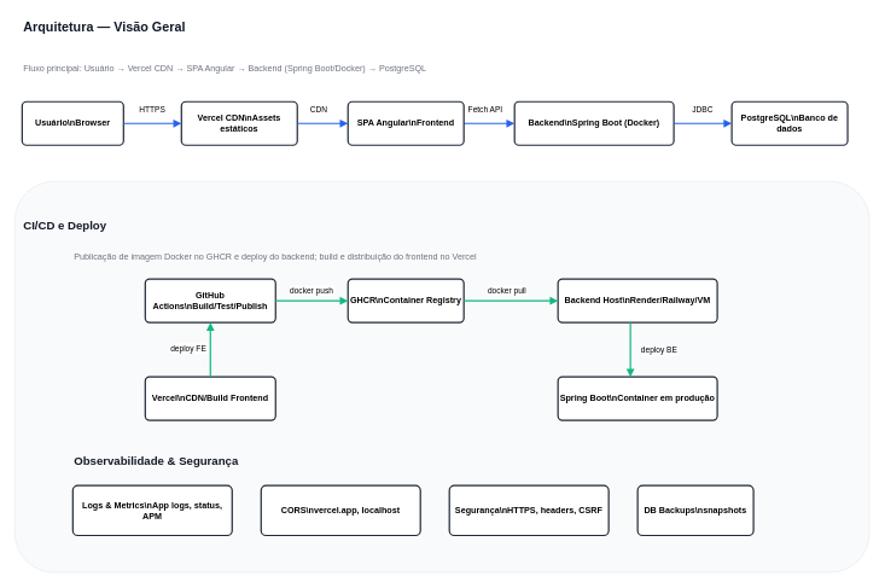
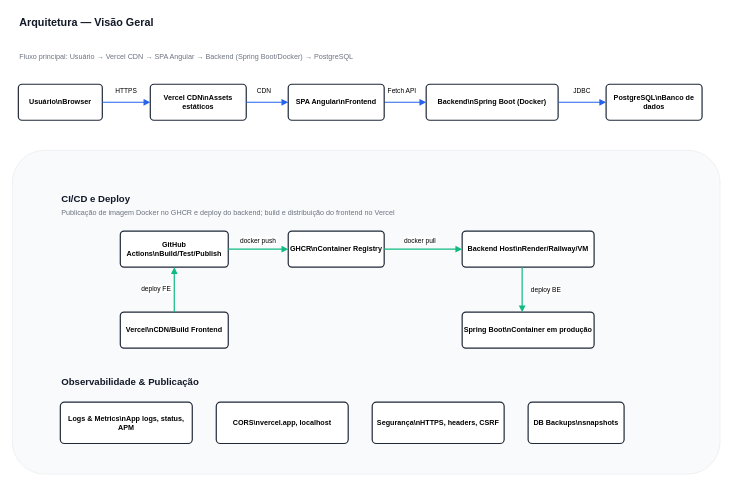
  <mxCell id="0" />
  <mxCell id="1" parent="0" />
  <mxCell id="2" value="Arquitetura — Visão Geral" style="text;html=1;strokeColor=none;fillColor=none;align=left;verticalAlign=top;fontSize=18;fontStyle=1;fontColor=#111827;" parent="1" vertex="1"><mxGeometry x="30" y="20" width="400" height="30" as="geometry" /></mxCell>
  <mxCell id="3" value="Fluxo principal: Usuário → Vercel CDN → SPA Angular → Backend (Spring Boot/Docker) → PostgreSQL" style="text;html=1;strokeColor=none;fillColor=none;align=left;verticalAlign=top;fontSize=12;fontColor=#6B7280;" parent="1" vertex="1"><mxGeometry x="30" y="80" width="960" height="20" as="geometry" /></mxCell>
  <mxCell id="4" value="Usuário\nBrowser" style="rounded=1;whiteSpace=wrap;html=1;fillColor=#FFFFFF;strokeColor=#1F2937;strokeWidth=2;arcSize=10;fontSize=12;fontStyle=1;" parent="1" vertex="1"><mxGeometry x="30" y="140" width="140" height="60" as="geometry" /></mxCell>
  <mxCell id="5" value="Vercel CDN\nAssets estáticos" style="rounded=1;whiteSpace=wrap;html=1;fillColor=#FFFFFF;strokeColor=#1F2937;strokeWidth=2;arcSize=10;fontSize=12;fontStyle=1;" parent="1" vertex="1"><mxGeometry x="250" y="140" width="160" height="60" as="geometry" /></mxCell>
  <mxCell id="6" value="Backend\nSpring Boot (Docker)" style="rounded=1;whiteSpace=wrap;html=1;fillColor=#FFFFFF;strokeColor=#1F2937;strokeWidth=2;arcSize=10;fontSize=12;fontStyle=1;" parent="1" vertex="1"><mxGeometry x="710" y="140" width="220" height="60" as="geometry" /></mxCell>
  <mxCell id="7" value="PostgreSQL\nBanco de dados" style="rounded=1;whiteSpace=wrap;html=1;fillColor=#FFFFFF;strokeColor=#1F2937;strokeWidth=2;arcSize=10;fontSize=12;fontStyle=1;" parent="1" vertex="1"><mxGeometry x="1010" y="140" width="160" height="60" as="geometry" /></mxCell>
  <mxCell id="8" value="HTTPS" style="endArrow=block;endFill=1;strokeColor=#2563EB;strokeWidth=2;fontSize=11;" parent="1" source="4" target="5" edge="1"><mxGeometry y="20" relative="1" as="geometry"><mxPoint as="offset" /></mxGeometry></mxCell>
  <mxCell id="9" value="CDN" style="endArrow=block;endFill=1;strokeColor=#2563EB;strokeWidth=2;fontSize=11;" parent="1" source="5" target="30" edge="1"><mxGeometry x="-0.143" y="20" relative="1" as="geometry"><mxPoint as="offset" /></mxGeometry></mxCell>
  <mxCell id="10" value="Fetch API" style="endArrow=block;endFill=1;strokeColor=#2563EB;strokeWidth=2;fontSize=11;entryX=0;entryY=0.5;entryDx=0;entryDy=0;" parent="1" source="30" target="6" edge="1"><mxGeometry x="-0.143" y="20" relative="1" as="geometry"><mxPoint x="550" y="170" as="sourcePoint" /><mxPoint x="634" y="170" as="targetPoint" /><Array as="points" /><mxPoint as="offset" /></mxGeometry></mxCell>
  <mxCell id="11" value="JDBC" style="endArrow=block;endFill=1;strokeColor=#2563EB;strokeWidth=2;fontSize=11;" parent="1" source="6" target="7" edge="1"><mxGeometry y="20" relative="1" as="geometry"><mxPoint as="offset" /></mxGeometry></mxCell>
  <mxCell id="12" value="" style="rounded=1;whiteSpace=wrap;html=1;fillColor=#F9FAFB;strokeColor=#E5E7EB;strokeWidth=1;arcSize=10;" parent="1" vertex="1"><mxGeometry x="20" y="250" width="1180" height="540" as="geometry" /></mxCell>
- <mxCell id="13" value="CI/CD e Deploy" style="text;html=1;strokeColor=none;fillColor=none;align=left;verticalAlign=top;fontSize=16;fontStyle=1;fontColor=#111827;" parent="1" vertex="1"><mxGeometry x="30" y="295" width="400" height="24" as="geometry" /></mxCell>
+ <mxCell id="13" value="CI/CD e Deploy" style="text;html=1;strokeColor=none;fillColor=none;align=left;verticalAlign=top;fontSize=16;fontStyle=1;fontColor=#111827;" parent="1" vertex="1"><mxGeometry x="100" y="315" width="400" height="24" as="geometry" /></mxCell>
  <mxCell id="14" value="Publicação de imagem Docker no GHCR e deploy do backend; build e distribuição do frontend no Vercel" style="text;html=1;strokeColor=none;fillColor=none;align=left;verticalAlign=top;fontSize=12;fontColor=#6B7280;" parent="1" vertex="1"><mxGeometry x="100" y="341" width="920" height="20" as="geometry" /></mxCell>
  <mxCell id="15" value="GitHub Actions\nBuild/Test/Publish" style="rounded=1;whiteSpace=wrap;html=1;fillColor=#FFFFFF;strokeColor=#1F2937;strokeWidth=2;arcSize=10;fontSize=12;fontStyle=1;" parent="1" vertex="1"><mxGeometry x="200" y="385" width="180" height="60" as="geometry" /></mxCell>
  <mxCell id="16" value="GHCR\nContainer Registry" style="rounded=1;whiteSpace=wrap;html=1;fillColor=#FFFFFF;strokeColor=#1F2937;strokeWidth=2;arcSize=10;fontSize=12;fontStyle=1;" parent="1" vertex="1"><mxGeometry x="480" y="385" width="160" height="60" as="geometry" /></mxCell>
  <mxCell id="17" value="Backend Host\nRender/Railway/VM" style="rounded=1;whiteSpace=wrap;html=1;fillColor=#FFFFFF;strokeColor=#1F2937;strokeWidth=2;arcSize=10;fontSize=12;fontStyle=1;" parent="1" vertex="1"><mxGeometry x="770" y="385" width="220" height="60" as="geometry" /></mxCell>
  <mxCell id="18" value="docker push" style="endArrow=block;endFill=1;strokeColor=#10B981;strokeWidth=2;fontSize=11;" parent="1" source="15" target="16" edge="1"><mxGeometry y="15" relative="1" as="geometry"><Array as="points"><mxPoint x="460" y="415" /></Array><mxPoint as="offset" /></mxGeometry></mxCell>
  <mxCell id="19" value="docker pull" style="endArrow=block;endFill=1;strokeColor=#10B981;strokeWidth=2;fontSize=11;" parent="1" source="16" target="17" edge="1"><mxGeometry x="-0.077" y="15" relative="1" as="geometry"><Array as="points"><mxPoint x="650" y="415" /></Array><mxPoint as="offset" /></mxGeometry></mxCell>
  <mxCell id="20" value="Vercel\nCDN/Build Frontend" style="rounded=1;whiteSpace=wrap;html=1;fillColor=#FFFFFF;strokeColor=#1F2937;strokeWidth=2;arcSize=10;fontSize=12;fontStyle=1;" parent="1" vertex="1"><mxGeometry x="200" y="520" width="180" height="60" as="geometry" /></mxCell>
  <mxCell id="21" value="deploy FE" style="endArrow=block;endFill=1;strokeColor=#10B981;strokeWidth=2;fontSize=11;entryX=0.5;entryY=1;entryDx=0;entryDy=0;exitX=0.5;exitY=0;exitDx=0;exitDy=0;" parent="1" edge="1" target="15" source="20"><mxGeometry x="0.067" y="30" relative="1" as="geometry"><mxPoint x="350" y="485" as="sourcePoint" /><mxPoint x="350" y="445" as="targetPoint" /><Array as="points" /><mxPoint as="offset" /></mxGeometry></mxCell>
  <mxCell id="22" value="Spring Boot\nContainer em produção" style="rounded=1;whiteSpace=wrap;html=1;fillColor=#FFFFFF;strokeColor=#1F2937;strokeWidth=2;arcSize=10;fontSize=12;fontStyle=1;" parent="1" vertex="1"><mxGeometry x="770" y="520" width="220" height="60" as="geometry" /></mxCell>
  <mxCell id="23" value="deploy BE" style="endArrow=block;endFill=1;strokeColor=#10B981;strokeWidth=2;fontSize=11;" parent="1" edge="1"><mxGeometry y="40" relative="1" as="geometry"><mxPoint x="870" y="445" as="sourcePoint" /><mxPoint x="870" y="520" as="targetPoint" /><Array as="points"><mxPoint x="870" y="465" /></Array><mxPoint as="offset" /></mxGeometry></mxCell>
- <mxCell id="24" value="Observabilidade &amp; Segurança" style="text;html=1;strokeColor=none;fillColor=none;align=left;verticalAlign=top;fontSize=16;fontStyle=1;fontColor=#111827;" parent="1" vertex="1"><mxGeometry x="100" y="620" width="400" height="23" as="geometry" /></mxCell>
+ <mxCell id="24" value="Observabilidade &amp; Publicação" style="text;html=1;strokeColor=none;fillColor=none;align=left;verticalAlign=top;fontSize=16;fontStyle=1;fontColor=#111827;" parent="1" vertex="1"><mxGeometry x="100" y="620" width="400" height="23" as="geometry" /></mxCell>
  <mxCell id="25" value="Logs &amp; Metrics\nApp logs, status, APM" style="rounded=1;whiteSpace=wrap;html=1;fillColor=#FFFFFF;strokeColor=#1F2937;strokeWidth=2;arcSize=10;fontSize=12;fontStyle=1;" parent="1" vertex="1"><mxGeometry x="100" y="670" width="220" height="69" as="geometry" /></mxCell>
  <mxCell id="26" value="CORS\nvercel.app, localhost" style="rounded=1;whiteSpace=wrap;html=1;fillColor=#FFFFFF;strokeColor=#1F2937;strokeWidth=2;arcSize=10;fontSize=12;fontStyle=1;" parent="1" vertex="1"><mxGeometry x="360" y="670" width="220" height="69" as="geometry" /></mxCell>
  <mxCell id="27" value="Segurança\nHTTPS, headers, CSRF" style="rounded=1;whiteSpace=wrap;html=1;fillColor=#FFFFFF;strokeColor=#1F2937;strokeWidth=2;arcSize=10;fontSize=12;fontStyle=1;" parent="1" vertex="1"><mxGeometry x="620" y="670" width="220" height="69" as="geometry" /></mxCell>
  <mxCell id="28" value="DB Backups\nsnapshots" style="rounded=1;whiteSpace=wrap;html=1;fillColor=#FFFFFF;strokeColor=#1F2937;strokeWidth=2;arcSize=10;fontSize=12;fontStyle=1;" parent="1" vertex="1"><mxGeometry x="880" y="670" width="160" height="69" as="geometry" /></mxCell>
  <mxCell id="29" value="" style="endArrow=block;endFill=1;strokeColor=#2563EB;strokeWidth=2;fontSize=11;entryX=0;entryY=0.5;entryDx=0;entryDy=0;" edge="1" parent="1" target="30"><mxGeometry y="-50" relative="1" as="geometry"><mxPoint x="550" y="170" as="sourcePoint" /><mxPoint x="710" y="170" as="targetPoint" /><Array as="points" /><mxPoint as="offset" /></mxGeometry></mxCell>
  <mxCell id="30" value="SPA Angular\nFrontend" style="rounded=1;whiteSpace=wrap;html=1;fillColor=#FFFFFF;strokeColor=#1F2937;strokeWidth=2;arcSize=10;fontSize=12;fontStyle=1;" parent="1" vertex="1"><mxGeometry x="480" y="140" width="160" height="60" as="geometry" /></mxCell>
